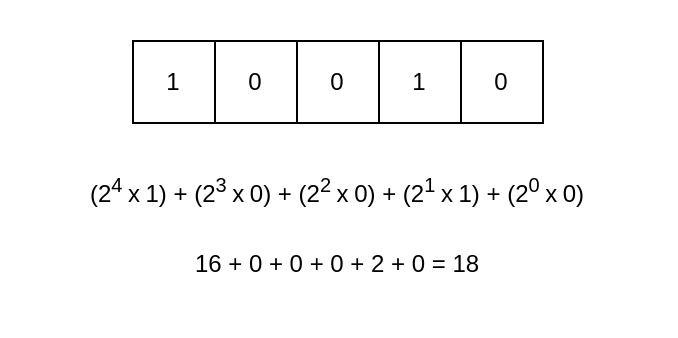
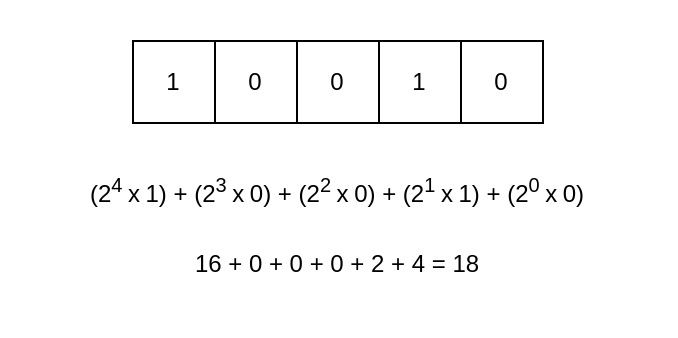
  <mxCell id="0" />
  <mxCell id="1" parent="0" />
  <mxCell id="2" value="1" style="rounded=0;whiteSpace=wrap;html=1;" parent="1" vertex="1"><mxGeometry x="66" y="20" width="41" height="41" as="geometry" /></mxCell>
  <mxCell id="3" value="0" style="rounded=0;whiteSpace=wrap;html=1;" parent="1" vertex="1"><mxGeometry x="107" y="20" width="41" height="41" as="geometry" /></mxCell>
  <mxCell id="4" value="0" style="rounded=0;whiteSpace=wrap;html=1;" parent="1" vertex="1"><mxGeometry x="148" y="20" width="41" height="41" as="geometry" /></mxCell>
  <mxCell id="5" value="1" style="rounded=0;whiteSpace=wrap;html=1;" parent="1" vertex="1"><mxGeometry x="189" y="20" width="41" height="41" as="geometry" /></mxCell>
  <mxCell id="6" value="0" style="rounded=0;whiteSpace=wrap;html=1;" parent="1" vertex="1"><mxGeometry x="230" y="20" width="41" height="41" as="geometry" /></mxCell>
  <mxCell id="7" value="(2&lt;sup&gt;4 &lt;/sup&gt;&lt;span style=&quot;font-size: 12px;&quot;&gt;x&lt;/span&gt;&lt;sup&gt;&amp;nbsp;&lt;/sup&gt;1) +&amp;nbsp;&lt;span style=&quot;color: rgb(0, 0, 0);&quot;&gt;(2&lt;/span&gt;&lt;sup&gt;3&amp;nbsp;&lt;/sup&gt;x&lt;sup&gt;&amp;nbsp;&lt;/sup&gt;&lt;span style=&quot;color: rgb(0, 0, 0);&quot;&gt;0) +&amp;nbsp;&lt;/span&gt;&lt;span style=&quot;color: rgb(0, 0, 0);&quot;&gt;(2&lt;/span&gt;&lt;sup&gt;2&amp;nbsp;&lt;/sup&gt;x&lt;sup&gt;&amp;nbsp;&lt;/sup&gt;&lt;span style=&quot;color: rgb(0, 0, 0);&quot;&gt;0) +&amp;nbsp;&lt;/span&gt;&lt;span style=&quot;color: rgb(0, 0, 0);&quot;&gt;(2&lt;/span&gt;&lt;sup&gt;1&amp;nbsp;&lt;/sup&gt;x&lt;sup&gt;&amp;nbsp;&lt;/sup&gt;&lt;span style=&quot;color: rgb(0, 0, 0);&quot;&gt;1) +&amp;nbsp;&lt;/span&gt;&lt;span style=&quot;color: rgb(0, 0, 0);&quot;&gt;(2&lt;/span&gt;&lt;sup&gt;0&amp;nbsp;&lt;/sup&gt;x&lt;sup&gt;&amp;nbsp;&lt;/sup&gt;&lt;span style=&quot;color: rgb(0, 0, 0);&quot;&gt;0)&lt;/span&gt;" style="text;html=1;align=center;verticalAlign=middle;whiteSpace=wrap;rounded=0;" parent="1" vertex="1"><mxGeometry x="20.25" y="80" width="296.5" height="30" as="geometry" /></mxCell>
- <mxCell id="8" value="16 + 0 + 0 + 0 + 2 + 0 = 18" style="text;html=1;align=center;verticalAlign=middle;whiteSpace=wrap;rounded=0;" parent="1" vertex="1"><mxGeometry x="20.25" y="117" width="296.5" height="30" as="geometry" /></mxCell>
+ <mxCell id="8" value="16 + 0 + 0 + 0 + 2 + 4 = 18" style="text;html=1;align=center;verticalAlign=middle;whiteSpace=wrap;rounded=0;" parent="1" vertex="1"><mxGeometry x="20.25" y="117" width="296.5" height="30" as="geometry" /></mxCell>
